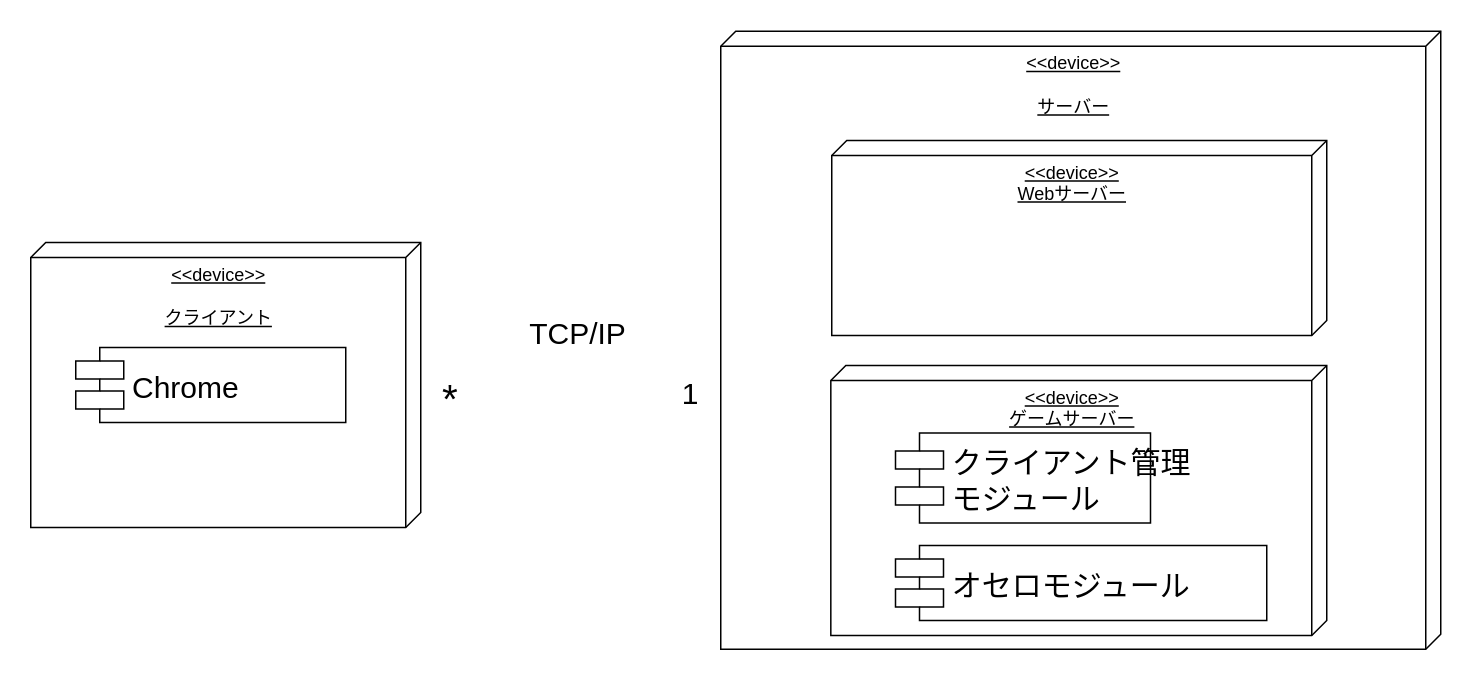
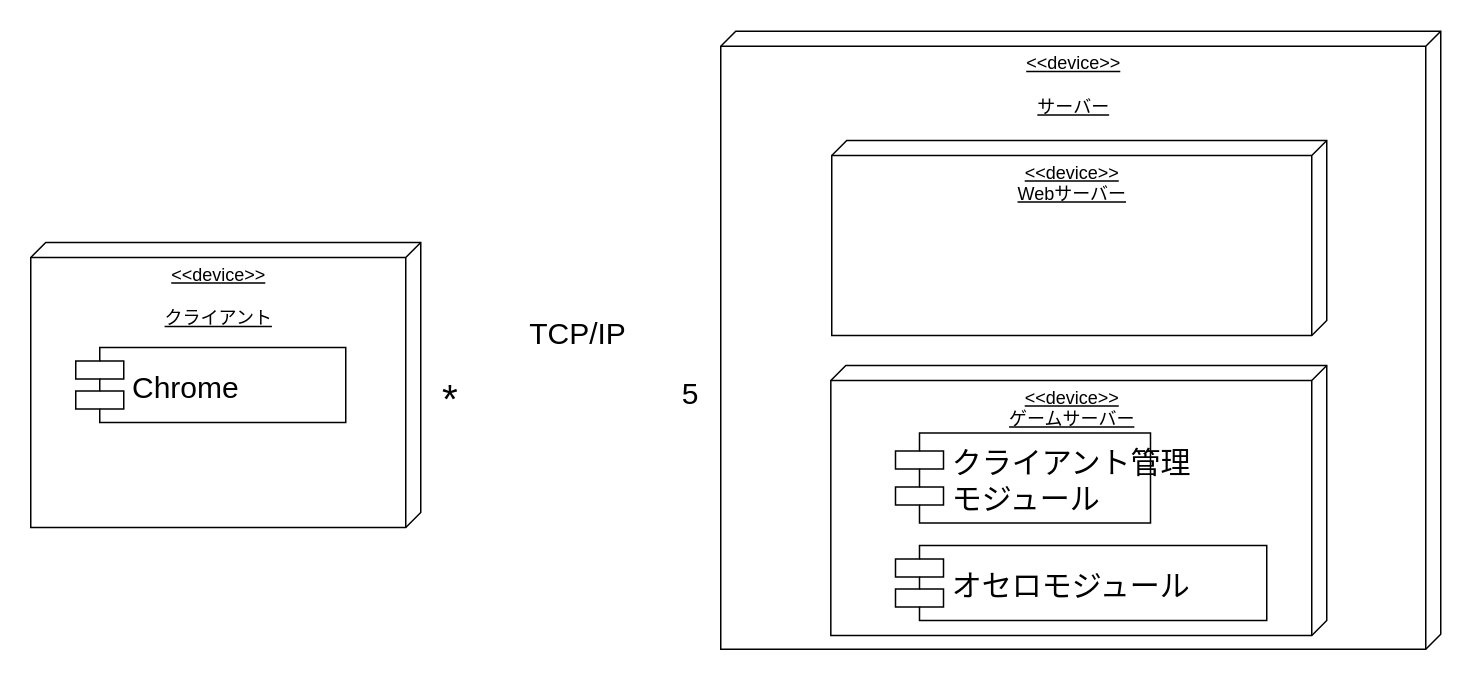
  <mxCell id="0" />
  <mxCell id="1" parent="0" />
  <mxCell id="2" value="&amp;lt;&amp;lt;device&amp;gt;&amp;gt;&lt;br&gt;&lt;br&gt;サーバー" style="verticalAlign=top;align=center;spacingTop=8;spacingLeft=2;spacingRight=12;shape=cube;size=10;direction=south;fontStyle=4;html=1;" parent="1" vertex="1"><mxGeometry x="480" y="20.13" width="480" height="412" as="geometry" /></mxCell>
  <mxCell id="3" value="&amp;lt;&amp;lt;device&amp;gt;&amp;gt;&lt;br&gt;Webサーバー" style="verticalAlign=top;align=center;spacingTop=8;spacingLeft=2;spacingRight=12;shape=cube;size=10;direction=south;fontStyle=4;html=1;" vertex="1" parent="1"><mxGeometry x="554" y="93" width="330" height="130" as="geometry" /></mxCell>
  <mxCell id="4" value="&amp;lt;&amp;lt;device&amp;gt;&amp;gt;&lt;br&gt;&lt;br&gt;クライアント" style="verticalAlign=top;align=center;spacingTop=8;spacingLeft=2;spacingRight=12;shape=cube;size=10;direction=south;fontStyle=4;html=1;" parent="1" vertex="1"><mxGeometry x="20" y="161" width="260" height="190" as="geometry" /></mxCell>
  <mxCell id="5" value="TCP/IP" style="text;html=1;strokeColor=none;fillColor=none;align=center;verticalAlign=middle;whiteSpace=wrap;rounded=0;fontSize=20;" parent="1" vertex="1"><mxGeometry x="340" y="201" width="90" height="40" as="geometry" /></mxCell>
  <mxCell id="6" value="*" style="text;html=1;strokeColor=none;fillColor=none;align=center;verticalAlign=middle;whiteSpace=wrap;rounded=0;fontSize=27;" parent="1" vertex="1"><mxGeometry x="280" y="256" width="40" height="20" as="geometry" /></mxCell>
- <mxCell id="7" value="1" style="text;html=1;strokeColor=none;fillColor=none;align=center;verticalAlign=middle;whiteSpace=wrap;rounded=0;fontSize=20;" parent="1" vertex="1"><mxGeometry x="440" y="251" width="40" height="20" as="geometry" /></mxCell>
+ <mxCell id="7" value="5" style="text;html=1;strokeColor=none;fillColor=none;align=center;verticalAlign=middle;whiteSpace=wrap;rounded=0;fontSize=20;" parent="1" vertex="1"><mxGeometry x="440" y="251" width="40" height="20" as="geometry" /></mxCell>
  <mxCell id="8" value="Chrome" style="shape=component;align=left;spacingLeft=36;fontSize=20;" parent="1" vertex="1"><mxGeometry x="50" y="231" width="180" height="50" as="geometry" /></mxCell>
  <mxCell id="9" value="&amp;lt;&amp;lt;device&amp;gt;&amp;gt;&lt;br&gt;ゲームサーバー" style="verticalAlign=top;align=center;spacingTop=8;spacingLeft=2;spacingRight=12;shape=cube;size=10;direction=south;fontStyle=4;html=1;" vertex="1" parent="1"><mxGeometry x="553.38" y="243" width="330.62" height="180" as="geometry" /></mxCell>
  <mxCell id="10" value="クライアント管理&#10;モジュール" style="shape=component;align=left;spacingLeft=36;fontSize=20;" parent="1" vertex="1"><mxGeometry x="596.5" y="288" width="170" height="60" as="geometry" /></mxCell>
  <mxCell id="11" value="オセロモジュール" style="shape=component;align=left;spacingLeft=36;fontSize=20;" parent="1" vertex="1"><mxGeometry x="596.5" y="363" width="247.5" height="50" as="geometry" /></mxCell>
